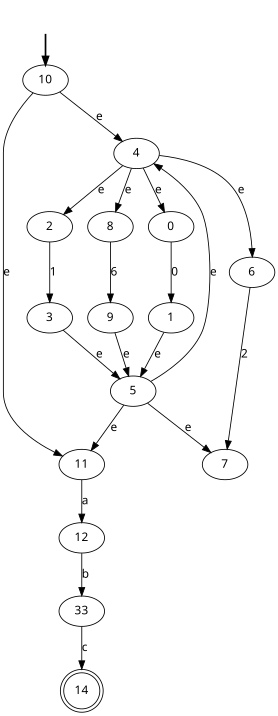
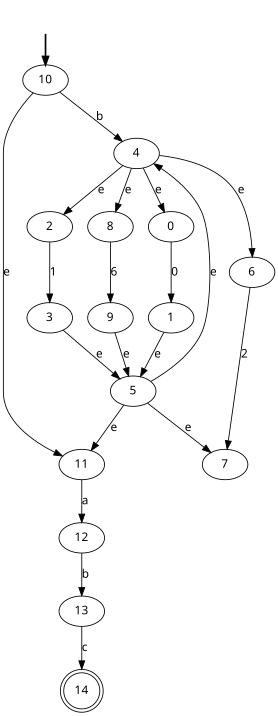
  digraph {
    fontname="Noto Sans"
    node [fontname="Noto Sans"]
    edge [fontname="Noto Sans"]
    fake0 [style=invisible]
    10 [root=true]
    11
    4
    14 [shape=doublecircle]
    6
    7
    9
    5
    2
    3
    8
    12
-   13 [label=33]
+   13
    0
    1
    fake0 -> 10 [style=bold]
    10 -> 11 [label=e]
-   10 -> 4 [label=e]
+   10 -> 4 [label=b]
    11 -> 12 [label=a]
    4 -> 6 [label=e]
    4 -> 2 [label=e]
    4 -> 8 [label=e]
    4 -> 0 [label=e]
    6 -> 7 [label=2]
    9 -> 5 [label=e]
    5 -> 11 [label=e]
    5 -> 4 [label=e]
    5 -> 7 [label=e]
    2 -> 3 [label=1]
    3 -> 5 [label=e]
    8 -> 9 [label=6]
    12 -> 13 [label=b]
    13 -> 14 [label=c]
    0 -> 1 [label=0]
    1 -> 5 [label=e]
  }
